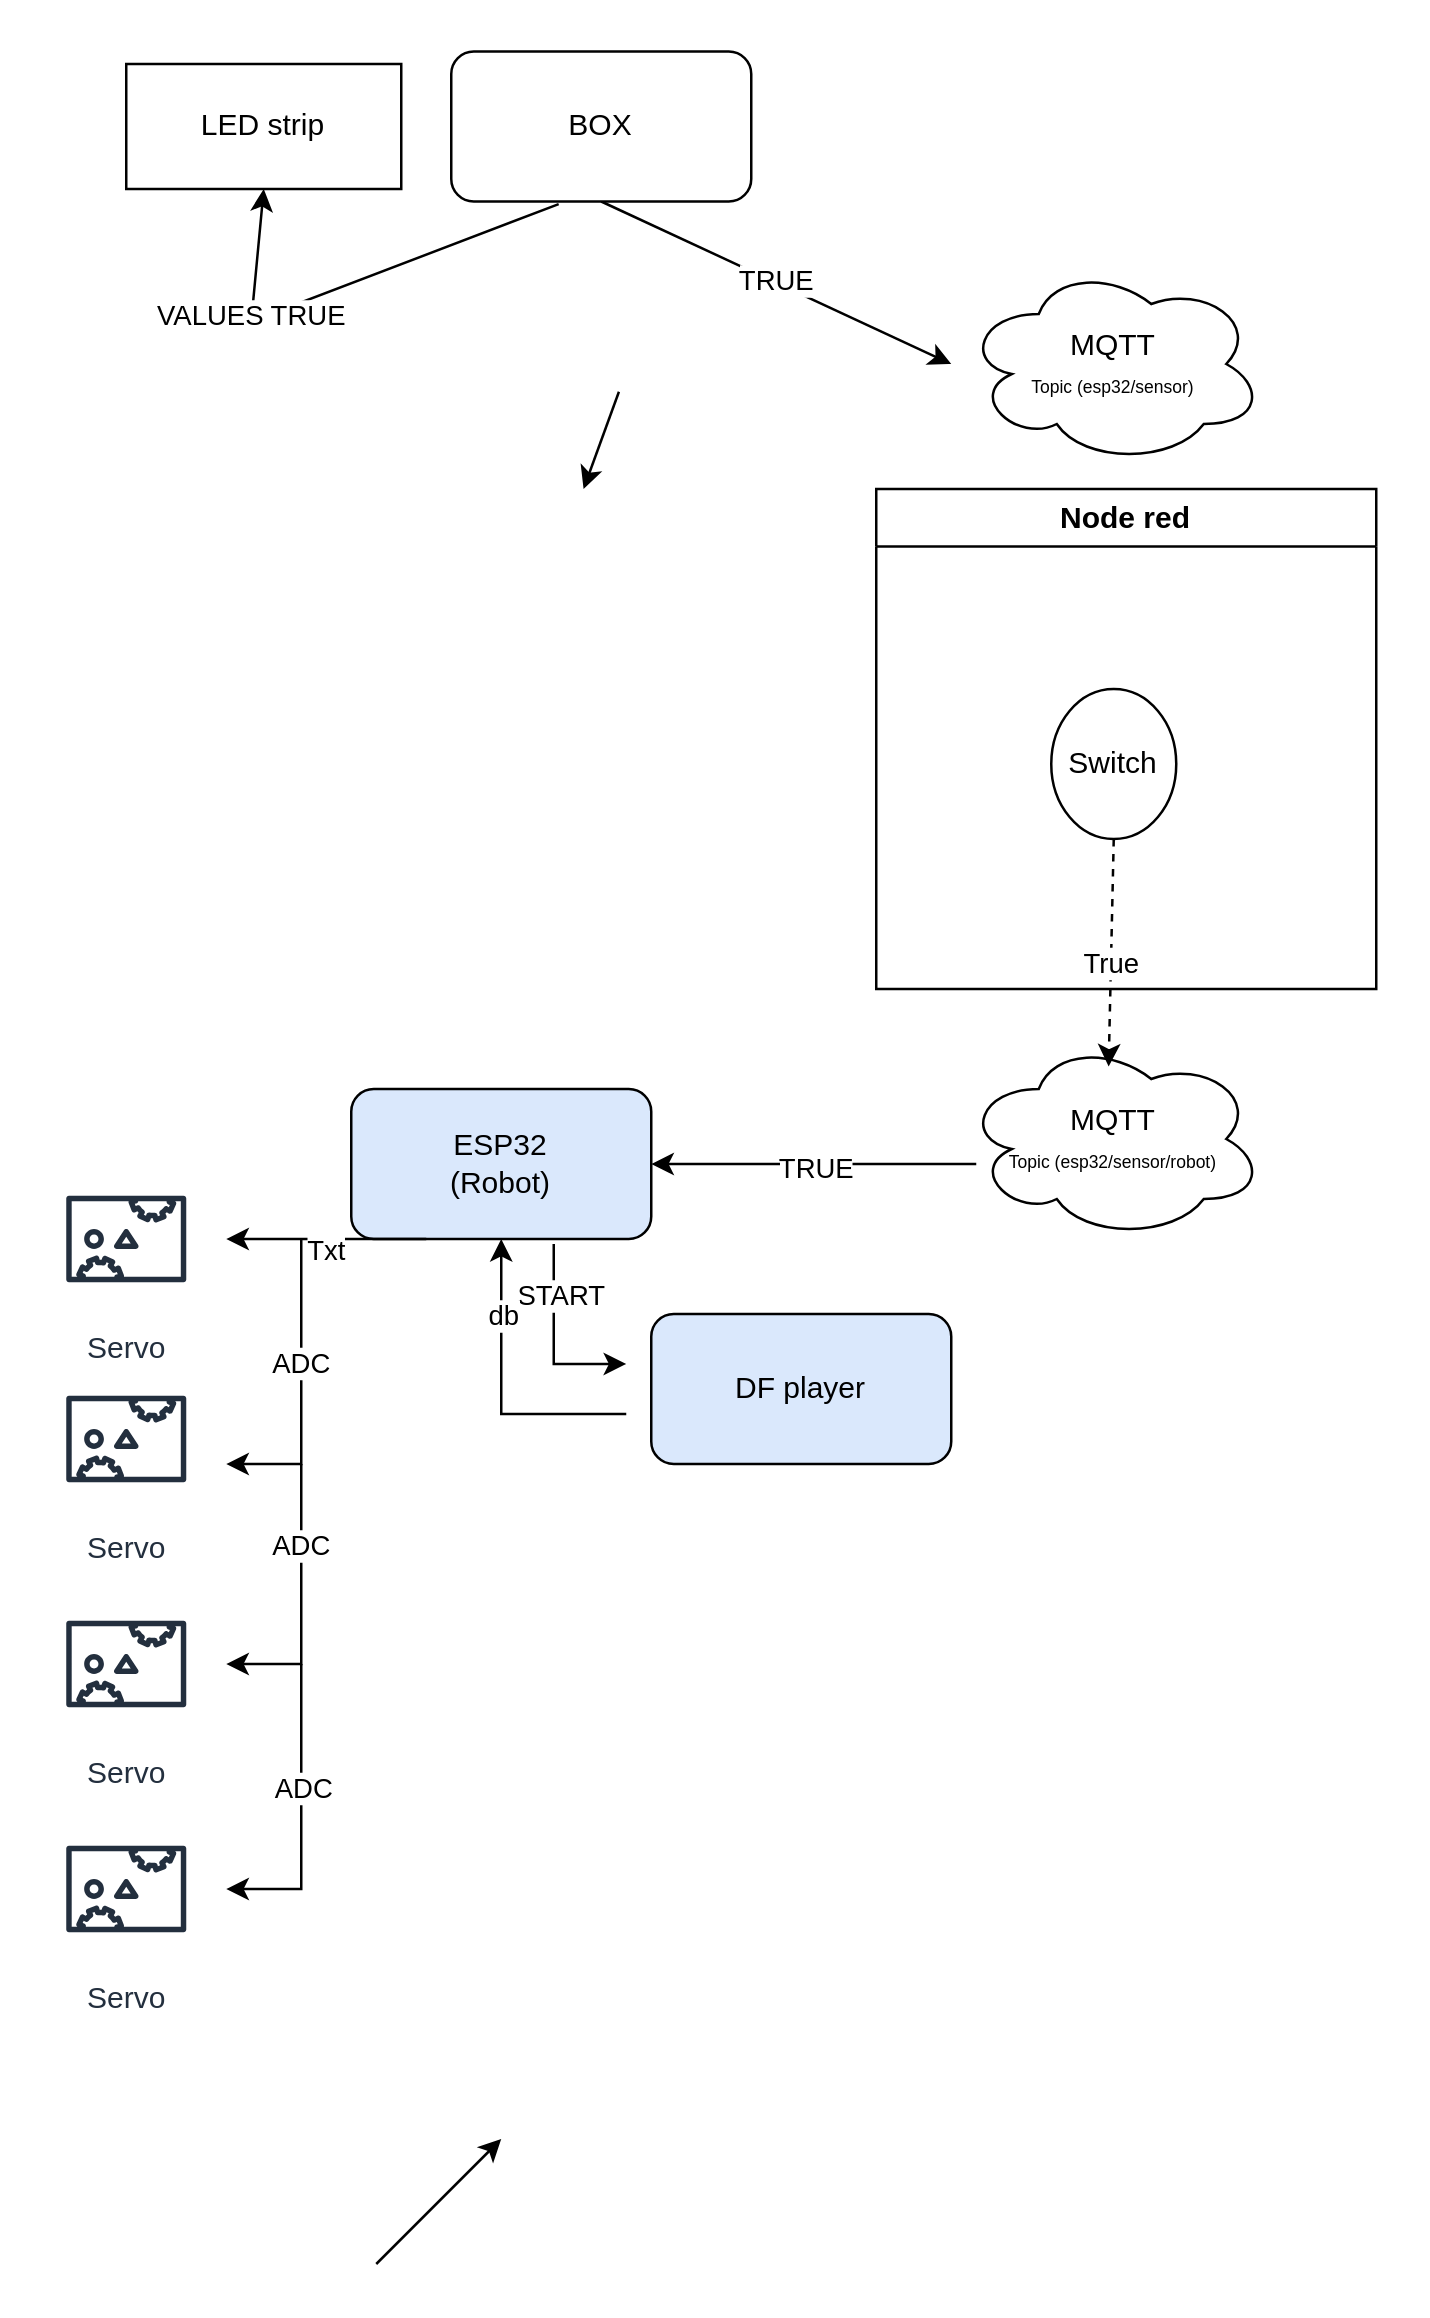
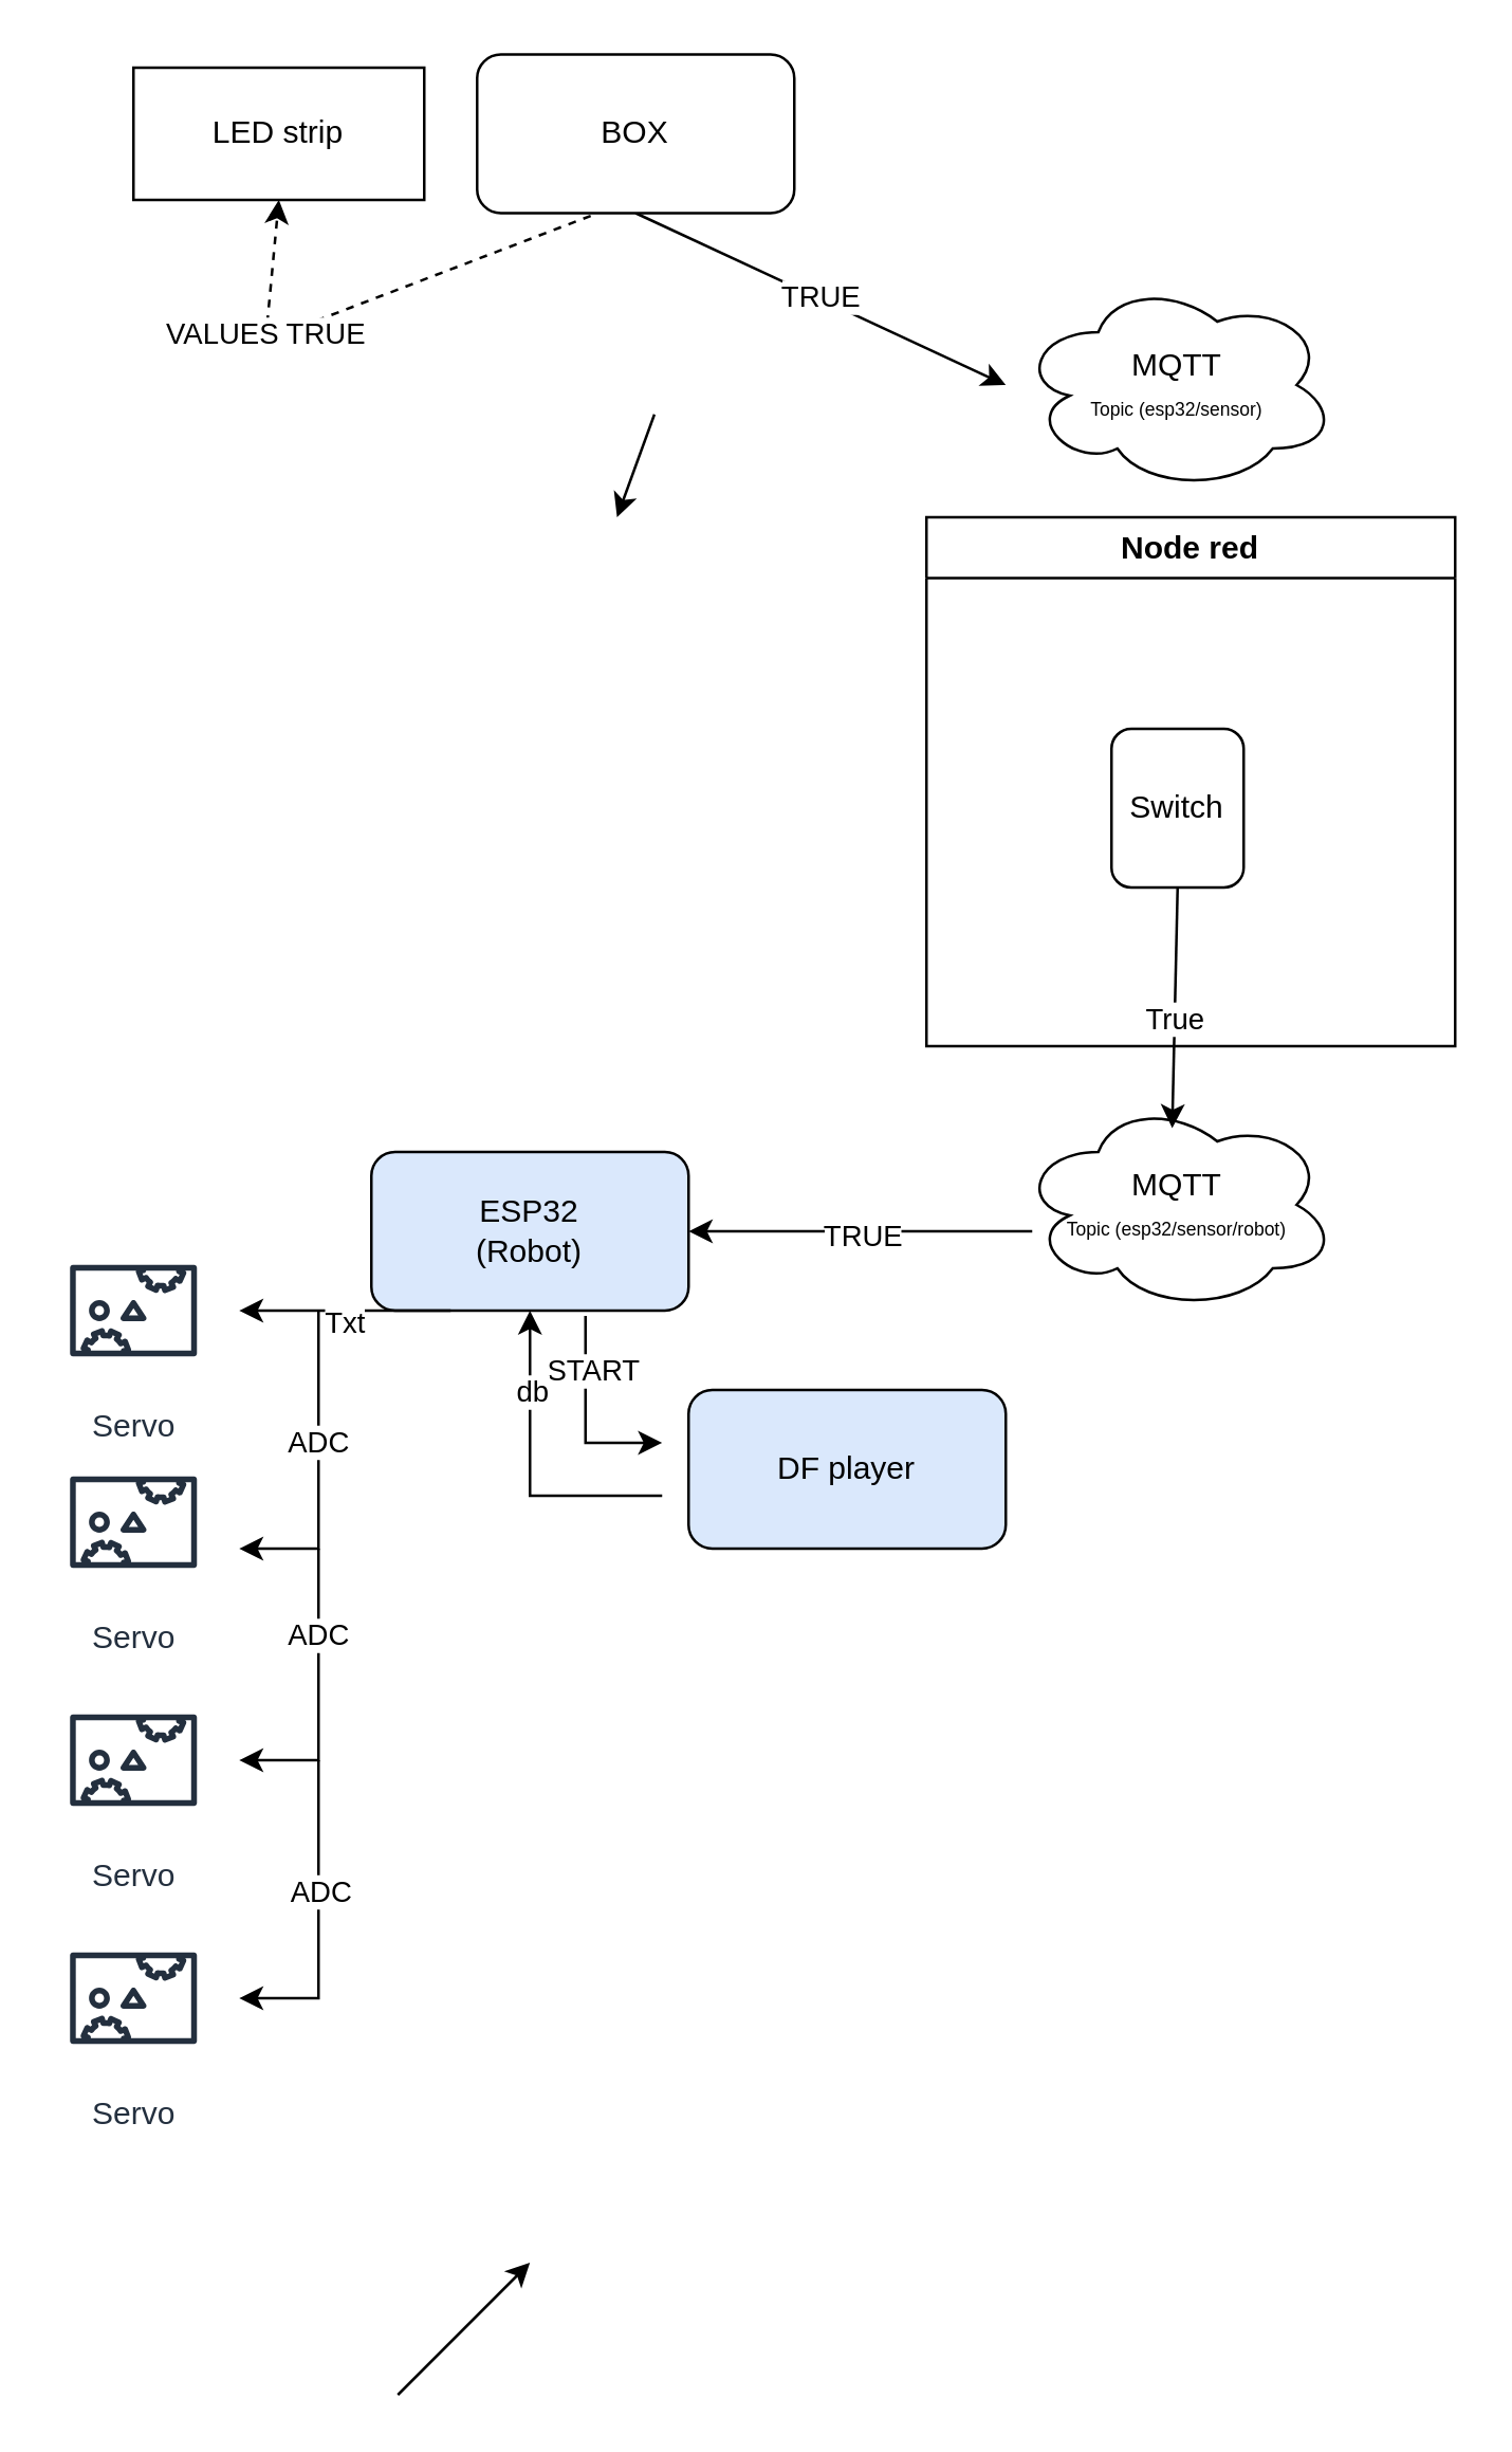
  <mxCell id="0" />
  <mxCell id="1" parent="0" />
  <mxCell id="2" value="TRUE" style="endArrow=classic;html=1;rounded=0;exitX=0.5;exitY=1;exitDx=0;exitDy=0;" edge="1" parent="1" source="33"><mxGeometry relative="1" as="geometry"><mxPoint x="260" y="145" as="sourcePoint" /><mxPoint x="380" y="145" as="targetPoint" /></mxGeometry></mxCell>
  <mxCell id="3" value="MQTT&lt;div&gt;&lt;font style=&quot;font-size: 7px;&quot;&gt;Topic (esp32/sensor)&lt;/font&gt;&lt;/div&gt;" style="ellipse;shape=cloud;whiteSpace=wrap;html=1;" vertex="1" parent="1"><mxGeometry x="385" y="105" width="120" height="80" as="geometry" /></mxCell>
  <mxCell id="4" value="MQTT&lt;div&gt;&lt;font style=&quot;font-size: 7px;&quot;&gt;Topic (esp32/sensor/robot)&lt;/font&gt;&lt;/div&gt;" style="ellipse;shape=cloud;whiteSpace=wrap;html=1;" vertex="1" parent="1"><mxGeometry x="385" y="415" width="120" height="80" as="geometry" /></mxCell>
- <mxCell id="5" value="" style="endArrow=classic;html=1;rounded=0;exitX=0.5;exitY=1;exitDx=0;exitDy=0;entryX=0.483;entryY=0.138;entryDx=0;entryDy=0;entryPerimeter=0;dashed=1;" edge="1" parent="1" source="12" target="4"><mxGeometry width="50" height="50" relative="1" as="geometry"><mxPoint x="430" y="385" as="sourcePoint" /><mxPoint x="480" y="335" as="targetPoint" /></mxGeometry></mxCell>
+ <mxCell id="5" value="" style="endArrow=classic;html=1;rounded=0;exitX=0.5;exitY=1;exitDx=0;exitDy=0;entryX=0.483;entryY=0.138;entryDx=0;entryDy=0;entryPerimeter=0;" edge="1" parent="1" source="12" target="4"><mxGeometry width="50" height="50" relative="1" as="geometry"><mxPoint x="430" y="385" as="sourcePoint" /><mxPoint x="480" y="335" as="targetPoint" /></mxGeometry></mxCell>
  <mxCell id="6" value="True" style="edgeLabel;html=1;align=center;verticalAlign=middle;resizable=0;points=[];" vertex="1" connectable="0" parent="5"><mxGeometry x="0.089" relative="1" as="geometry"><mxPoint as="offset" /></mxGeometry></mxCell>
  <mxCell id="7" value="ESP32&lt;div&gt;(Robot)&lt;/div&gt;" style="rounded=1;whiteSpace=wrap;html=1;fillColor=#dae8fc;" vertex="1" parent="1"><mxGeometry x="140" y="435" width="120" height="60" as="geometry" /></mxCell>
  <mxCell id="8" value="" style="endArrow=classic;html=1;rounded=0;entryX=1;entryY=0.5;entryDx=0;entryDy=0;" edge="1" parent="1" target="7"><mxGeometry width="50" height="50" relative="1" as="geometry"><mxPoint x="390" y="465" as="sourcePoint" /><mxPoint x="319.289" y="455" as="targetPoint" /></mxGeometry></mxCell>
  <mxCell id="9" value="TRUE" style="edgeLabel;html=1;align=center;verticalAlign=middle;resizable=0;points=[];" vertex="1" connectable="0" parent="8"><mxGeometry y="1" relative="1" as="geometry"><mxPoint as="offset" /></mxGeometry></mxCell>
  <mxCell id="10" value="DF player" style="rounded=1;whiteSpace=wrap;html=1;fillColor=#dae8fc;" vertex="1" parent="1"><mxGeometry x="260" y="525" width="120" height="60" as="geometry" /></mxCell>
  <mxCell id="11" value="Node red" style="swimlane;whiteSpace=wrap;html=1;" vertex="1" parent="1"><mxGeometry x="350" y="195" width="200" height="200" as="geometry" /></mxCell>
- <mxCell id="12" value="Switch" style="ellipse;whiteSpace=wrap;html=1;" vertex="1" parent="11"><mxGeometry x="70" y="80" width="50" height="60" as="geometry" /></mxCell>
+ <mxCell id="12" value="Switch" style="rounded=1;whiteSpace=wrap;html=1;" vertex="1" parent="11"><mxGeometry x="70" y="80" width="50" height="60" as="geometry" /></mxCell>
  <mxCell id="13" value="" style="endArrow=classic;html=1;rounded=0;exitX=0.675;exitY=1.033;exitDx=0;exitDy=0;exitPerimeter=0;" edge="1" parent="1" source="7"><mxGeometry width="50" height="50" relative="1" as="geometry"><mxPoint x="220" y="535" as="sourcePoint" /><mxPoint x="250" y="545" as="targetPoint" /><Array as="points"><mxPoint x="221" y="545" /></Array></mxGeometry></mxCell>
  <mxCell id="14" value="START" style="edgeLabel;html=1;align=center;verticalAlign=middle;resizable=0;points=[];" vertex="1" connectable="0" parent="13"><mxGeometry x="-0.45" y="2" relative="1" as="geometry"><mxPoint as="offset" /></mxGeometry></mxCell>
  <mxCell id="15" value="" style="endArrow=classic;html=1;rounded=0;entryX=0.5;entryY=1;entryDx=0;entryDy=0;" edge="1" parent="1" target="7"><mxGeometry width="50" height="50" relative="1" as="geometry"><mxPoint x="250" y="565" as="sourcePoint" /><mxPoint x="190" y="565" as="targetPoint" /><Array as="points"><mxPoint x="200" y="565" /></Array></mxGeometry></mxCell>
  <mxCell id="16" value="db" style="edgeLabel;html=1;align=center;verticalAlign=middle;resizable=0;points=[];" vertex="1" connectable="0" parent="15"><mxGeometry x="0.5" relative="1" as="geometry"><mxPoint as="offset" /></mxGeometry></mxCell>
  <mxCell id="17" value="Servo" style="sketch=0;outlineConnect=0;fontColor=#232F3E;gradientColor=none;strokeColor=#232F3E;fillColor=#ffffff;dashed=0;verticalLabelPosition=bottom;verticalAlign=top;align=center;html=1;fontSize=12;fontStyle=0;aspect=fixed;shape=mxgraph.aws4.resourceIcon;resIcon=mxgraph.aws4.servo;" vertex="1" parent="1"><mxGeometry y="465" width="60" height="60" as="geometry" x="20" /></mxCell>
  <mxCell id="18" value="Servo" style="sketch=0;outlineConnect=0;fontColor=#232F3E;gradientColor=none;strokeColor=#232F3E;fillColor=#ffffff;dashed=0;verticalLabelPosition=bottom;verticalAlign=top;align=center;html=1;fontSize=12;fontStyle=0;aspect=fixed;shape=mxgraph.aws4.resourceIcon;resIcon=mxgraph.aws4.servo;" vertex="1" parent="1"><mxGeometry y="545" width="60" height="60" as="geometry" x="20" /></mxCell>
  <mxCell id="19" value="Servo" style="sketch=0;outlineConnect=0;fontColor=#232F3E;gradientColor=none;strokeColor=#232F3E;fillColor=#ffffff;dashed=0;verticalLabelPosition=bottom;verticalAlign=top;align=center;html=1;fontSize=12;fontStyle=0;aspect=fixed;shape=mxgraph.aws4.resourceIcon;resIcon=mxgraph.aws4.servo;" vertex="1" parent="1"><mxGeometry y="635" width="60" height="60" as="geometry" x="20" /></mxCell>
  <mxCell id="20" value="Servo" style="sketch=0;outlineConnect=0;fontColor=#232F3E;gradientColor=none;strokeColor=#232F3E;fillColor=#ffffff;dashed=0;verticalLabelPosition=bottom;verticalAlign=top;align=center;html=1;fontSize=12;fontStyle=0;aspect=fixed;shape=mxgraph.aws4.resourceIcon;resIcon=mxgraph.aws4.servo;" vertex="1" parent="1"><mxGeometry y="725" width="60" height="60" as="geometry" x="20" /></mxCell>
  <mxCell id="21" value="" style="endArrow=classic;html=1;rounded=0;exitX=0.25;exitY=1;exitDx=0;exitDy=0;" edge="1" parent="1" source="7"><mxGeometry width="50" height="50" relative="1" as="geometry"><mxPoint x="170" y="555" as="sourcePoint" /><mxPoint x="90" y="495" as="targetPoint" /></mxGeometry></mxCell>
  <mxCell id="22" value="Txt" style="edgeLabel;html=1;align=center;verticalAlign=middle;resizable=0;points=[];" vertex="1" connectable="0" parent="21"><mxGeometry x="0.025" y="4" relative="1" as="geometry"><mxPoint as="offset" /></mxGeometry></mxCell>
  <mxCell id="23" value="" style="endArrow=classic;html=1;rounded=0;" edge="1" parent="1"><mxGeometry width="50" height="50" relative="1" as="geometry"><mxPoint x="120" y="495" as="sourcePoint" /><mxPoint x="90" y="585" as="targetPoint" /><Array as="points"><mxPoint x="120" y="585" /></Array></mxGeometry></mxCell>
  <mxCell id="24" value="ADC" style="edgeLabel;html=1;align=center;verticalAlign=middle;resizable=0;points=[];" vertex="1" connectable="0" parent="23"><mxGeometry x="-0.183" y="-1" relative="1" as="geometry"><mxPoint as="offset" /></mxGeometry></mxCell>
  <mxCell id="25" value="" style="endArrow=classic;html=1;rounded=0;" edge="1" parent="1"><mxGeometry width="50" height="50" relative="1" as="geometry"><mxPoint x="120" y="585" as="sourcePoint" /><mxPoint x="90" y="665" as="targetPoint" /><Array as="points"><mxPoint x="120" y="665" /></Array></mxGeometry></mxCell>
  <mxCell id="26" value="ADC" style="edgeLabel;html=1;align=center;verticalAlign=middle;resizable=0;points=[];" vertex="1" connectable="0" parent="25"><mxGeometry x="-0.418" y="-1" relative="1" as="geometry"><mxPoint as="offset" /></mxGeometry></mxCell>
  <mxCell id="27" value="" style="endArrow=classic;html=1;rounded=0;" edge="1" parent="1"><mxGeometry width="50" height="50" relative="1" as="geometry"><mxPoint x="120" y="665" as="sourcePoint" /><mxPoint x="90" y="755" as="targetPoint" /><Array as="points"><mxPoint x="120" y="755" /></Array></mxGeometry></mxCell>
  <mxCell id="28" value="ADC" style="edgeLabel;html=1;align=center;verticalAlign=middle;resizable=0;points=[];" vertex="1" connectable="0" parent="27"><mxGeometry x="-0.183" relative="1" as="geometry"><mxPoint as="offset" /></mxGeometry></mxCell>
  <mxCell id="29" value="LED strip" style="rounded=0;whiteSpace=wrap;html=1;" vertex="1" parent="1"><mxGeometry x="50" y="25" width="110" height="50" as="geometry" /></mxCell>
- <mxCell id="30" value="" style="endArrow=classic;html=1;rounded=0;entryX=0.5;entryY=1;entryDx=0;entryDy=0;exitX=0.358;exitY=1.017;exitDx=0;exitDy=0;exitPerimeter=0;" edge="1" parent="1" source="33" target="29"><mxGeometry width="50" height="50" relative="1" as="geometry"><mxPoint x="180" y="128" as="sourcePoint" /><mxPoint x="160" y="105" as="targetPoint" /><Array as="points"><mxPoint x="100" y="128" /></Array></mxGeometry></mxCell>
+ <mxCell id="30" value="" style="endArrow=classic;html=1;rounded=0;entryX=0.5;entryY=1;entryDx=0;entryDy=0;exitX=0.358;exitY=1.017;exitDx=0;exitDy=0;exitPerimeter=0;dashed=1;" edge="1" parent="1" source="33" target="29"><mxGeometry width="50" height="50" relative="1" as="geometry"><mxPoint x="180" y="128" as="sourcePoint" /><mxPoint x="160" y="105" as="targetPoint" /><Array as="points"><mxPoint x="100" y="128" /></Array></mxGeometry></mxCell>
  <mxCell id="31" value="VALUES TRUE" style="edgeLabel;html=1;align=center;verticalAlign=middle;resizable=0;points=[];" vertex="1" connectable="0" parent="30"><mxGeometry x="0.445" y="1" relative="1" as="geometry"><mxPoint as="offset" /></mxGeometry></mxCell>
  <mxCell id="32" value="" style="endArrow=classic;html=1;rounded=0;" edge="1" parent="1"><mxGeometry width="50" height="50" relative="1" as="geometry"><mxPoint x="150" y="905" as="sourcePoint" /><mxPoint x="200" y="855" as="targetPoint" /></mxGeometry></mxCell>
  <mxCell id="33" value="BOX" style="rounded=1;whiteSpace=wrap;html=1;" vertex="1" parent="1"><mxGeometry x="180" y="20" width="120" height="60" as="geometry" /></mxCell>
  <mxCell id="34" value="" style="endArrow=classic;html=1;rounded=0;" edge="1" parent="1"><mxGeometry width="50" height="50" relative="1" as="geometry"><mxPoint x="247.07" y="156.1" as="sourcePoint" /><mxPoint x="232.924" y="195.002" as="targetPoint" /></mxGeometry></mxCell>
